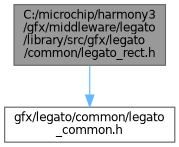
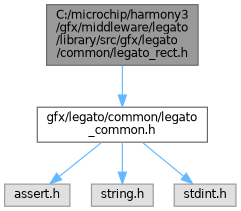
  digraph {
    node [color=grey60 fillcolor="#E0E0E0" fontname=Helvetica fontsize=10 shape=box style=filled]
    edge [color=steelblue1 fontname=Helvetica fontsize=10 labelfontname=Helvetica labelfontsize=10 style=solid]
    n1 [color=gray40 fillcolor=grey60 fontcolor=black height=0.2 label="C:/microchip/harmony3\l/gfx/middleware/legato\l/library/src/gfx/legato\l/common/legato_rect.h" width=0.4]
    n2 [color=grey40 fillcolor=white height=0.2 label="gfx/legato/common/legato\l_common.h" width=0.4]
+   n3 [height=0.2 label="assert.h" width=0.4]
+   n4 [height=0.2 label="string.h" width=0.4]
+   n5 [height=0.2 label="stdint.h" width=0.4]
    n1 -> n2
+   n2 -> n3
+   n2 -> n4
+   n2 -> n5
  }
